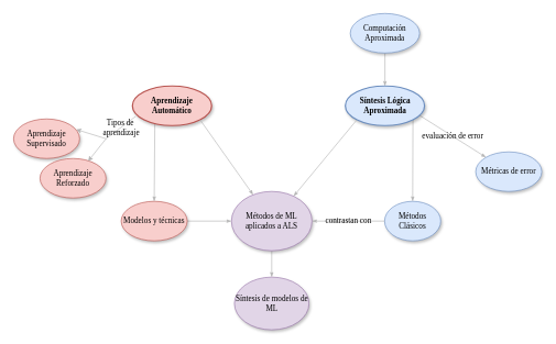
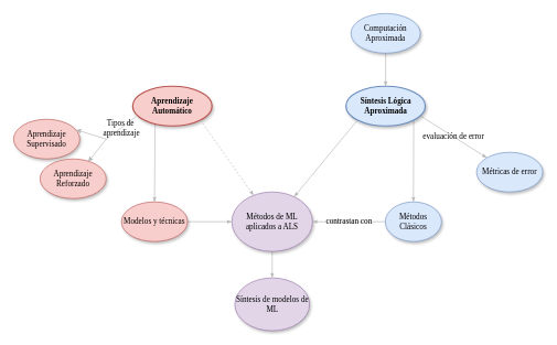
  <mxCell id="0" />
  <mxCell id="1" parent="0" />
  <mxCell id="2" value="evaluación de error" style="edgeStyle=none;rounded=1;html=1;labelBackgroundColor=none;startArrow=none;startFill=0;startSize=5;endArrow=classicThin;endFill=1;endSize=5;jettySize=auto;orthogonalLoop=1;strokeColor=#B3B3B3;strokeWidth=1;fontFamily=Verdana;fontSize=12;exitX=0.929;exitY=0.733;exitDx=0;exitDy=0;exitPerimeter=0;" parent="1" source="12" target="5" edge="1"><mxGeometry relative="1" as="geometry" /></mxCell>
  <mxCell id="3" value="" style="edgeStyle=none;shape=connector;rounded=1;orthogonalLoop=1;jettySize=auto;html=1;strokeColor=#B3B3B3;strokeWidth=1;align=center;verticalAlign=middle;fontFamily=Verdana;fontSize=12;fontColor=default;labelBackgroundColor=none;startArrow=none;startFill=0;startSize=5;endArrow=classicThin;endFill=1;endSize=5;" edge="1" parent="1" source="4" target="12"><mxGeometry relative="1" as="geometry" /></mxCell>
  <mxCell id="4" value="Computación Aproximada" style="ellipse;whiteSpace=wrap;html=1;rounded=0;shadow=1;comic=0;labelBackgroundColor=none;strokeWidth=1;fontFamily=Verdana;fontSize=12;align=center;fillColor=#dae8fc;strokeColor=#6c8ebf;" parent="1" vertex="1"><mxGeometry x="530" y="20" width="105" height="60" as="geometry" /></mxCell>
  <mxCell id="5" value="Métricas de error" style="ellipse;whiteSpace=wrap;html=1;rounded=0;shadow=1;comic=0;labelBackgroundColor=none;strokeWidth=1;fontFamily=Verdana;fontSize=12;align=center;fillColor=#dae8fc;strokeColor=#6c8ebf;" parent="1" vertex="1"><mxGeometry x="720" y="230" width="100" height="60" as="geometry" /></mxCell>
  <mxCell id="6" value="" style="edgeStyle=none;shape=connector;rounded=1;orthogonalLoop=1;jettySize=auto;html=1;strokeColor=#B3B3B3;strokeWidth=1;align=center;verticalAlign=middle;fontFamily=Verdana;fontSize=12;fontColor=default;labelBackgroundColor=none;startArrow=none;startFill=0;startSize=5;endArrow=classicThin;endFill=1;endSize=5;" edge="1" parent="1" source="7" target="16"><mxGeometry relative="1" as="geometry" /></mxCell>
  <mxCell id="7" value="Métodos de ML aplicados a ALS" style="ellipse;whiteSpace=wrap;html=1;rounded=0;shadow=1;comic=0;labelBackgroundColor=none;strokeWidth=1;fontFamily=Verdana;fontSize=12;align=center;fillColor=#e1d5e7;strokeColor=#9673a6;" parent="1" vertex="1"><mxGeometry x="350" y="290" width="122" height="90" as="geometry" /></mxCell>
  <mxCell id="8" style="edgeStyle=none;shape=connector;rounded=1;orthogonalLoop=1;jettySize=auto;html=1;exitX=0.283;exitY=0.95;exitDx=0;exitDy=0;entryX=0.5;entryY=0;entryDx=0;entryDy=0;strokeColor=#B3B3B3;strokeWidth=1;align=center;verticalAlign=middle;fontFamily=Verdana;fontSize=12;fontColor=default;labelBackgroundColor=none;startArrow=none;startFill=0;startSize=5;endArrow=classicThin;endFill=1;endSize=5;exitPerimeter=0;" edge="1" parent="1" source="9" target="24"><mxGeometry relative="1" as="geometry" /></mxCell>
  <mxCell id="9" value="Aprendizaje Automático" style="ellipse;whiteSpace=wrap;html=1;rounded=0;shadow=1;comic=0;labelBackgroundColor=none;strokeWidth=2;fontFamily=Verdana;fontSize=12;align=center;fillColor=#f8cecc;strokeColor=#b85450;fontStyle=1" parent="1" vertex="1"><mxGeometry x="200" y="130" width="120" height="60" as="geometry" /></mxCell>
- <mxCell id="10" value="&lt;div&gt;&lt;br&gt;&lt;/div&gt;" style="edgeStyle=none;rounded=1;html=1;labelBackgroundColor=none;startArrow=none;startFill=0;startSize=5;endArrow=classicThin;endFill=1;endSize=5;jettySize=auto;orthogonalLoop=1;strokeColor=#B3B3B3;strokeWidth=1;fontFamily=Verdana;fontSize=12;exitX=1;exitY=1;exitDx=0;exitDy=0;" parent="1" source="9" target="7" edge="1"><mxGeometry x="0.006" relative="1" as="geometry"><mxPoint as="offset" /></mxGeometry></mxCell>
+ <mxCell id="10" value="&lt;div&gt;&lt;br&gt;&lt;/div&gt;" style="edgeStyle=none;rounded=1;html=1;labelBackgroundColor=none;startArrow=none;startFill=0;startSize=5;endArrow=classicThin;endFill=1;endSize=5;jettySize=auto;orthogonalLoop=1;strokeColor=#B3B3B3;strokeWidth=1;fontFamily=Verdana;fontSize=12;exitX=1;exitY=1;exitDx=0;exitDy=0;dashed=1;" parent="1" source="9" target="7" edge="1"><mxGeometry x="0.006" relative="1" as="geometry"><mxPoint as="offset" /></mxGeometry></mxCell>
  <mxCell id="11" style="edgeStyle=none;shape=connector;rounded=1;orthogonalLoop=1;jettySize=auto;html=1;entryX=0.5;entryY=0;entryDx=0;entryDy=0;strokeColor=#B3B3B3;strokeWidth=1;align=center;verticalAlign=middle;fontFamily=Verdana;fontSize=12;fontColor=default;labelBackgroundColor=none;startArrow=none;startFill=0;startSize=5;endArrow=classicThin;endFill=1;endSize=5;exitX=1;exitY=1;exitDx=0;exitDy=0;" edge="1" parent="1" source="12" target="13"><mxGeometry relative="1" as="geometry"><mxPoint x="600" y="216" as="sourcePoint" /></mxGeometry></mxCell>
  <mxCell id="12" value="Síntesis Lógica Aproximada" style="ellipse;whiteSpace=wrap;html=1;rounded=0;shadow=1;comic=0;labelBackgroundColor=none;strokeWidth=2;fontFamily=Verdana;fontSize=12;align=center;fillColor=#dae8fc;strokeColor=#6c8ebf;fontStyle=1" vertex="1" parent="1"><mxGeometry x="522.5" y="130" width="120" height="60" as="geometry" /></mxCell>
  <mxCell id="13" value="Métodos Clásicos" style="ellipse;whiteSpace=wrap;html=1;rounded=0;shadow=1;comic=0;labelBackgroundColor=none;strokeWidth=1;fontFamily=Verdana;fontSize=12;align=center;fillColor=#dae8fc;strokeColor=#6c8ebf;" vertex="1" parent="1"><mxGeometry x="582" y="305" width="85" height="60" as="geometry" /></mxCell>
  <mxCell id="14" style="edgeStyle=none;shape=connector;rounded=1;orthogonalLoop=1;jettySize=auto;html=1;exitX=0;exitY=1;exitDx=0;exitDy=0;entryX=0.772;entryY=0.08;entryDx=0;entryDy=0;entryPerimeter=0;strokeColor=#B3B3B3;strokeWidth=1;align=center;verticalAlign=middle;fontFamily=Verdana;fontSize=12;fontColor=default;labelBackgroundColor=none;startArrow=none;startFill=0;startSize=5;endArrow=classicThin;endFill=1;endSize=5;" edge="1" parent="1" source="12" target="7"><mxGeometry relative="1" as="geometry" /></mxCell>
  <mxCell id="15" value="&lt;div&gt;contrastan con&lt;/div&gt;" style="edgeStyle=none;rounded=1;html=1;labelBackgroundColor=none;startArrow=none;startFill=0;startSize=5;endArrow=classicThin;endFill=1;endSize=5;jettySize=auto;orthogonalLoop=1;strokeColor=#B3B3B3;strokeWidth=1;fontFamily=Verdana;fontSize=12;exitX=0;exitY=0.5;exitDx=0;exitDy=0;entryX=1;entryY=0.5;entryDx=0;entryDy=0;" edge="1" parent="1" source="13" target="7"><mxGeometry x="0.009" relative="1" as="geometry"><mxPoint x="500" y="350" as="sourcePoint" /><mxPoint x="602" y="363" as="targetPoint" /><mxPoint as="offset" /></mxGeometry></mxCell>
  <mxCell id="16" value="Síntesis de modelos de ML" style="ellipse;whiteSpace=wrap;html=1;rounded=0;shadow=1;comic=0;labelBackgroundColor=none;strokeWidth=1;fontFamily=Verdana;fontSize=12;align=center;fillColor=#e1d5e7;strokeColor=#9673a6;" vertex="1" parent="1"><mxGeometry x="354.5" y="420" width="113" height="80" as="geometry" /></mxCell>
  <mxCell id="17" value="Aprendizaje Supervisado" style="ellipse;whiteSpace=wrap;html=1;rounded=0;shadow=1;comic=0;labelBackgroundColor=none;strokeWidth=1;fontFamily=Verdana;fontSize=12;align=center;fillColor=#f8cecc;strokeColor=#b85450;" vertex="1" parent="1"><mxGeometry x="20" y="180" width="100" height="60" as="geometry" /></mxCell>
  <mxCell id="18" value="Aprendizaje Reforzado" style="ellipse;whiteSpace=wrap;html=1;rounded=0;shadow=1;comic=0;labelBackgroundColor=none;strokeWidth=1;fontFamily=Verdana;fontSize=12;align=center;fillColor=#f8cecc;strokeColor=#b85450;" vertex="1" parent="1"><mxGeometry x="60" y="240" width="100" height="60" as="geometry" /></mxCell>
  <mxCell id="19" value="" style="group" vertex="1" connectable="0" parent="1"><mxGeometry x="160" y="230" as="geometry" /></mxCell>
  <mxCell id="20" value="&lt;div&gt;Tipos de&amp;nbsp;&lt;/div&gt;&lt;div&gt;aprendizaje&lt;/div&gt;" style="edgeStyle=none;rounded=1;html=1;labelBackgroundColor=none;startArrow=none;startFill=0;startSize=5;endArrow=none;endFill=1;endSize=5;jettySize=auto;orthogonalLoop=1;strokeColor=#B3B3B3;strokeWidth=1;fontFamily=Verdana;fontSize=12;exitX=0.042;exitY=0.767;exitDx=0;exitDy=0;exitPerimeter=0;" parent="19" source="9" edge="1"><mxGeometry relative="1" as="geometry"><mxPoint y="-20" as="targetPoint" /></mxGeometry></mxCell>
  <mxCell id="21" value="" style="endArrow=classic;html=1;rounded=1;strokeColor=#B3B3B3;strokeWidth=1;align=center;verticalAlign=middle;fontFamily=Verdana;fontSize=12;fontColor=default;labelBackgroundColor=none;edgeStyle=none;startSize=5;endSize=5;entryX=0.73;entryY=0.067;entryDx=0;entryDy=0;entryPerimeter=0;" edge="1" parent="19" target="18"><mxGeometry width="50" height="50" relative="1" as="geometry"><mxPoint y="-20" as="sourcePoint" /><mxPoint x="-30" y="210" as="targetPoint" /></mxGeometry></mxCell>
  <mxCell id="22" value="" style="endArrow=classic;html=1;rounded=1;strokeColor=#B3B3B3;strokeWidth=1;align=center;verticalAlign=middle;fontFamily=Verdana;fontSize=12;fontColor=default;labelBackgroundColor=none;edgeStyle=none;startSize=5;endSize=5;entryX=0.95;entryY=0.267;entryDx=0;entryDy=0;entryPerimeter=0;" edge="1" parent="19" target="17"><mxGeometry width="50" height="50" relative="1" as="geometry"><mxPoint y="-20" as="sourcePoint" /><mxPoint x="5" y="64" as="targetPoint" /></mxGeometry></mxCell>
  <mxCell id="23" style="edgeStyle=none;shape=connector;rounded=1;orthogonalLoop=1;jettySize=auto;html=1;exitX=1;exitY=0.5;exitDx=0;exitDy=0;entryX=0;entryY=0.5;entryDx=0;entryDy=0;strokeColor=#B3B3B3;strokeWidth=1;align=center;verticalAlign=middle;fontFamily=Verdana;fontSize=12;fontColor=default;labelBackgroundColor=none;startArrow=none;startFill=0;startSize=5;endArrow=classicThin;endFill=1;endSize=5;" edge="1" parent="1" source="24" target="7"><mxGeometry relative="1" as="geometry" /></mxCell>
  <mxCell id="24" value="Modelos y técnicas" style="ellipse;whiteSpace=wrap;html=1;rounded=0;shadow=1;comic=0;labelBackgroundColor=none;strokeWidth=1;fontFamily=Verdana;fontSize=12;align=center;fillColor=#f8cecc;strokeColor=#b85450;" vertex="1" parent="1"><mxGeometry x="183" y="305" width="100" height="60" as="geometry" /></mxCell>
